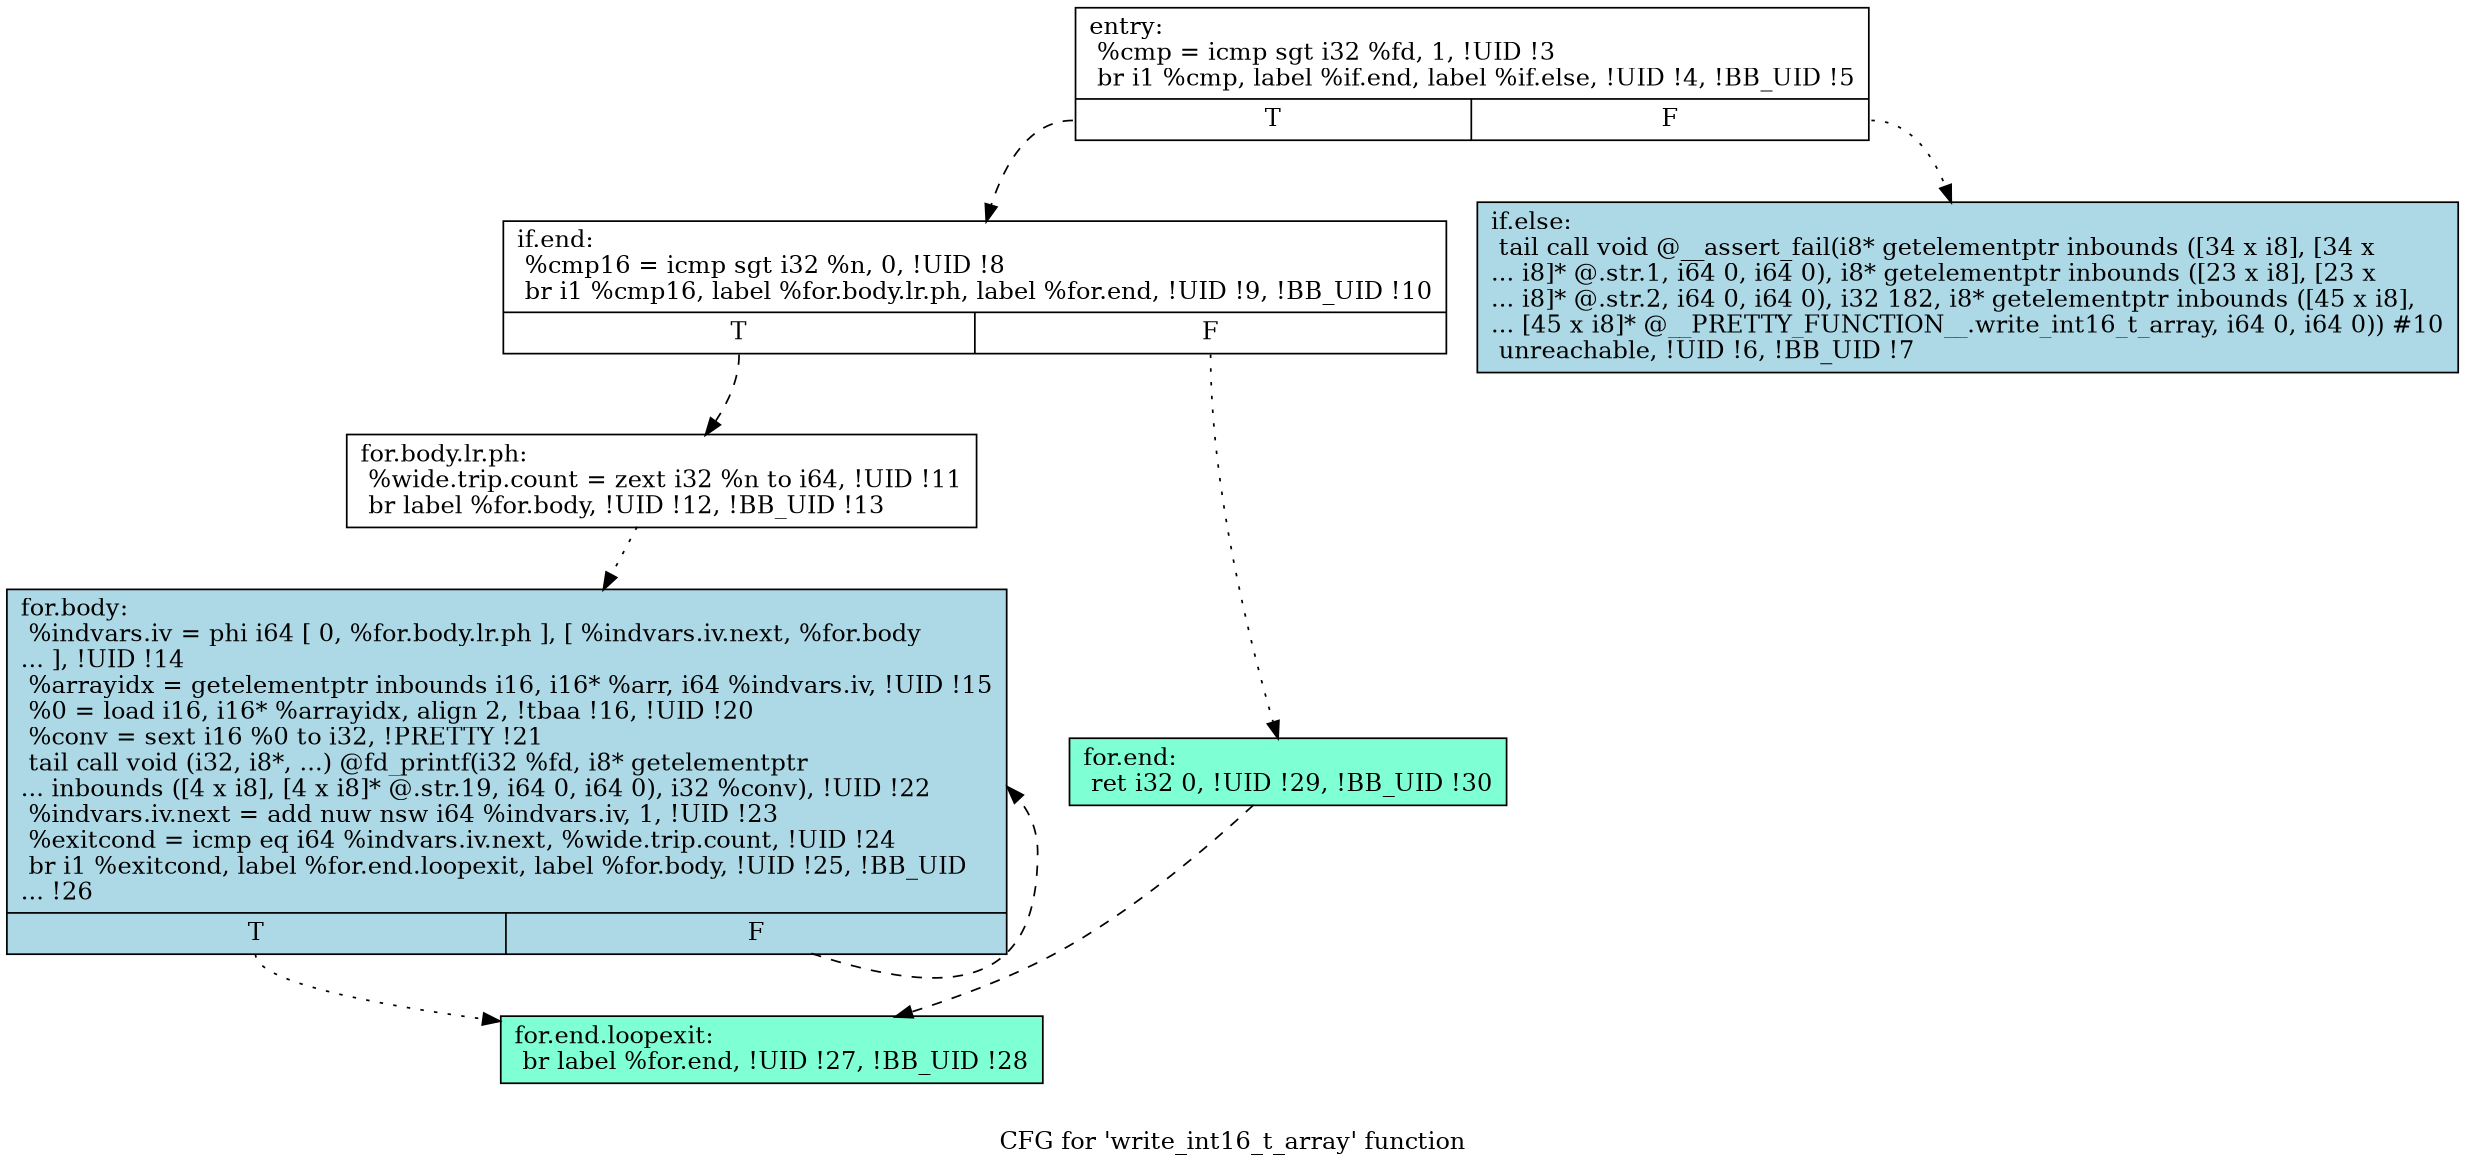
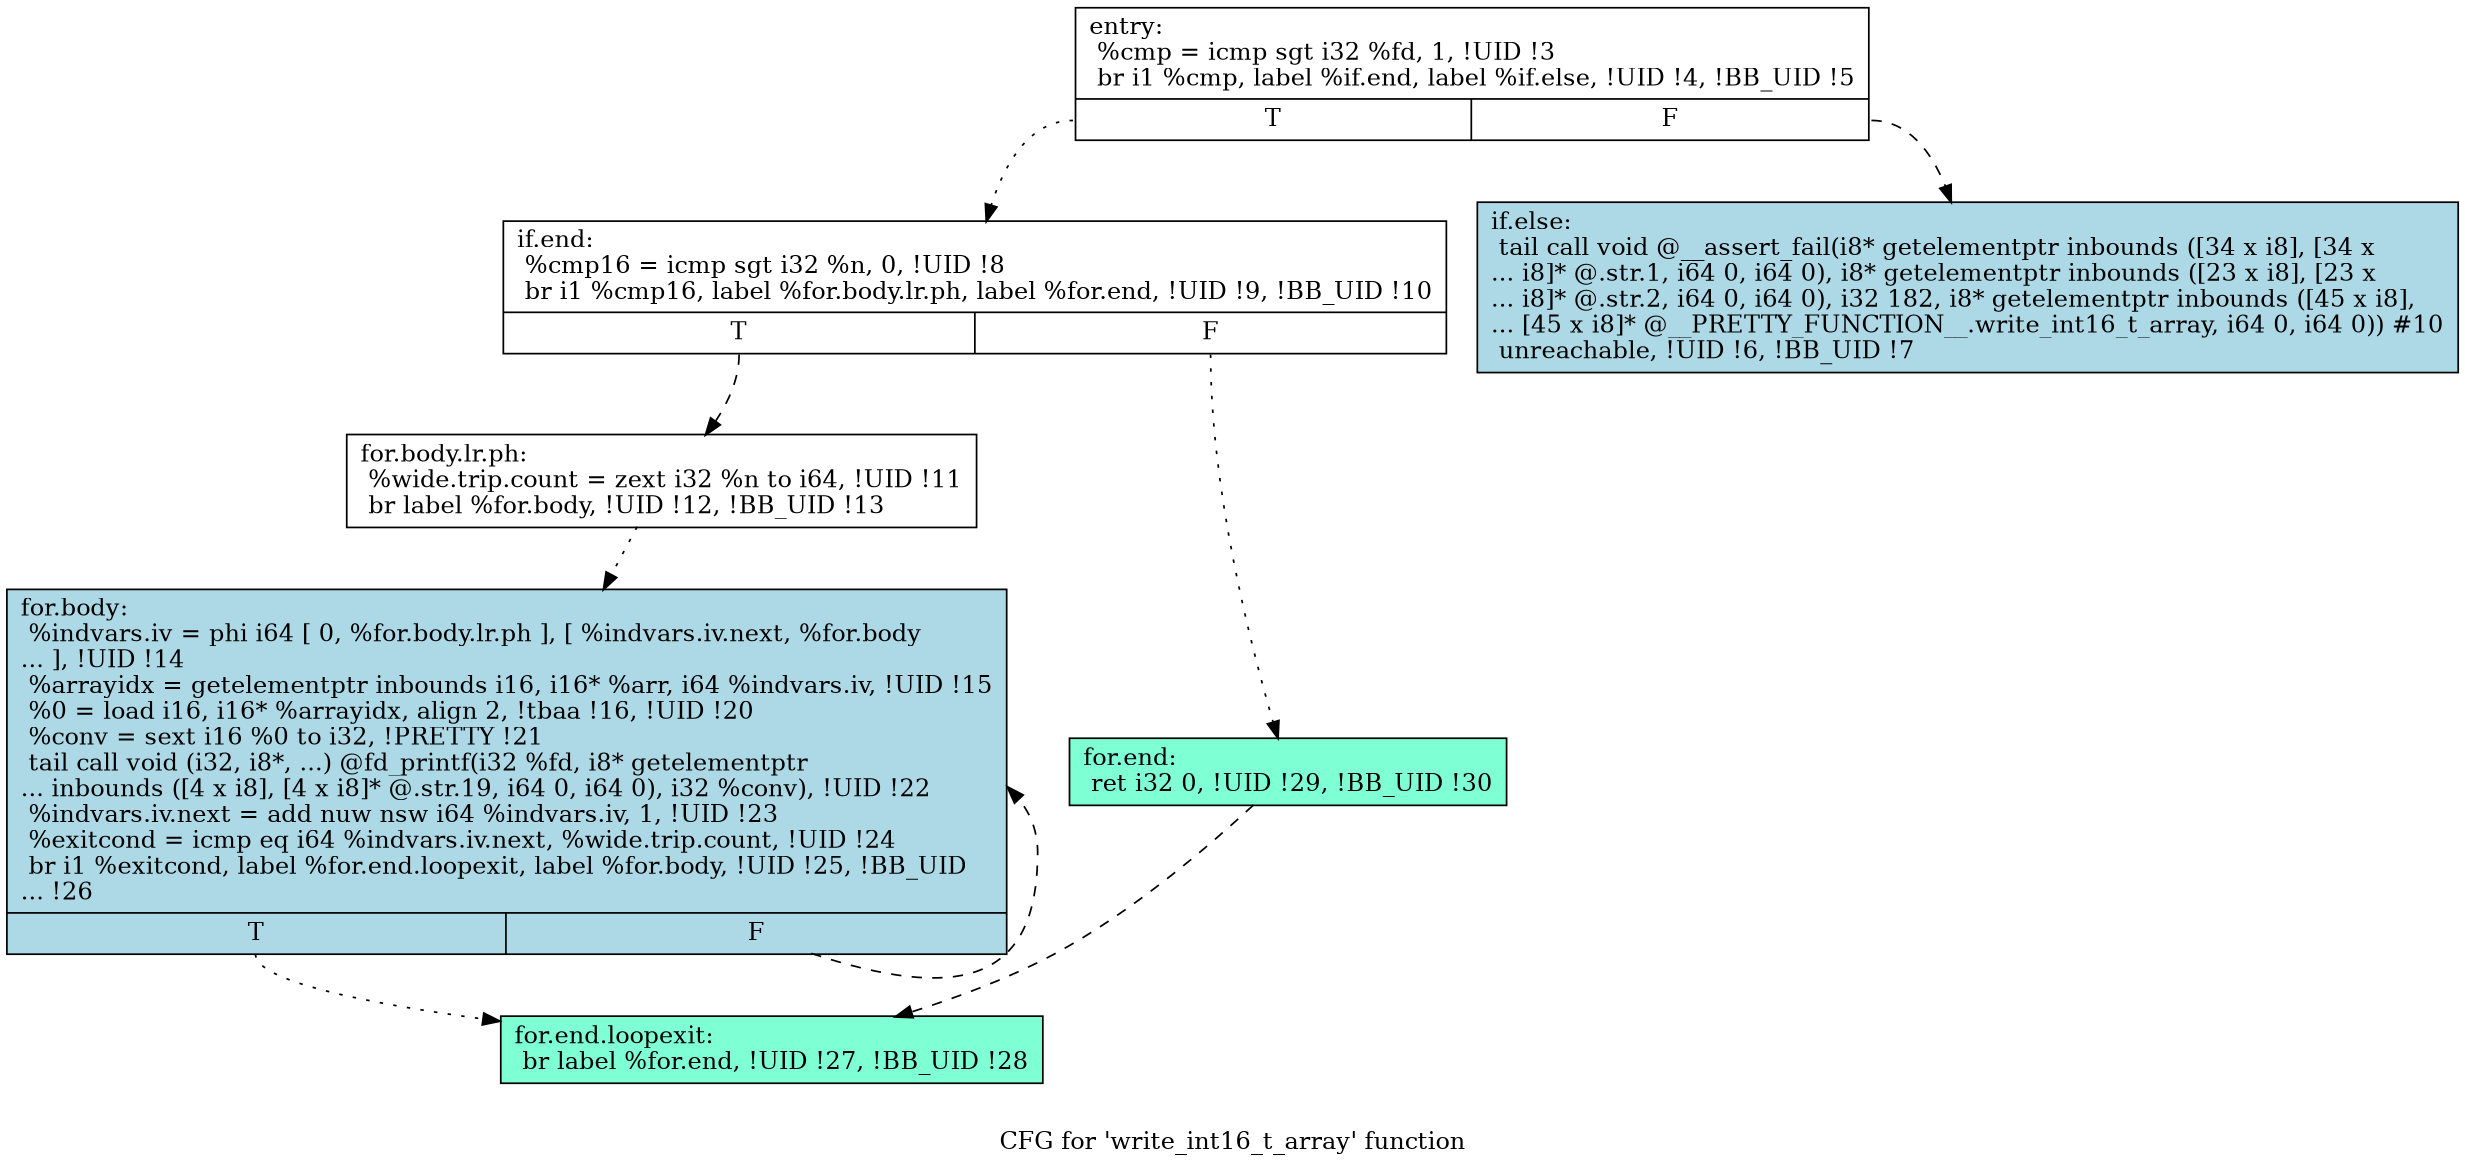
  digraph {
    label="CFG for 'write_int16_t_array' function"
    node [fillcolor=white shape=record style=filled]
    edge [style=dashed tailport=s0]
    n1 [label="{entry:\l  %cmp = icmp sgt i32 %fd, 1, !UID !3\l  br i1 %cmp, label %if.end, label %if.else, !UID !4, !BB_UID !5\l|{<s0>T|<s1>F}}"]
    n2 [label="{if.end:                                           \l  %cmp16 = icmp sgt i32 %n, 0, !UID !8\l  br i1 %cmp16, label %for.body.lr.ph, label %for.end, !UID !9, !BB_UID !10\l|{<s0>T|<s1>F}}"]
    n3 [fillcolor=lightblue label="{if.else:                                          \l  tail call void @__assert_fail(i8* getelementptr inbounds ([34 x i8], [34 x\l... i8]* @.str.1, i64 0, i64 0), i8* getelementptr inbounds ([23 x i8], [23 x\l... i8]* @.str.2, i64 0, i64 0), i32 182, i8* getelementptr inbounds ([45 x i8],\l... [45 x i8]* @__PRETTY_FUNCTION__.write_int16_t_array, i64 0, i64 0)) #10\l  unreachable, !UID !6, !BB_UID !7\l}"]
    n4 [label="{for.body.lr.ph:                                   \l  %wide.trip.count = zext i32 %n to i64, !UID !11\l  br label %for.body, !UID !12, !BB_UID !13\l}"]
    n5 [fillcolor=aquamarine label="{for.end:                                          \l  ret i32 0, !UID !29, !BB_UID !30\l}"]
    n6 [fillcolor=lightblue label="{for.body:                                         \l  %indvars.iv = phi i64 [ 0, %for.body.lr.ph ], [ %indvars.iv.next, %for.body\l... ], !UID !14\l  %arrayidx = getelementptr inbounds i16, i16* %arr, i64 %indvars.iv, !UID !15\l  %0 = load i16, i16* %arrayidx, align 2, !tbaa !16, !UID !20\l  %conv = sext i16 %0 to i32, !PRETTY !21\l  tail call void (i32, i8*, ...) @fd_printf(i32 %fd, i8* getelementptr\l... inbounds ([4 x i8], [4 x i8]* @.str.19, i64 0, i64 0), i32 %conv), !UID !22\l  %indvars.iv.next = add nuw nsw i64 %indvars.iv, 1, !UID !23\l  %exitcond = icmp eq i64 %indvars.iv.next, %wide.trip.count, !UID !24\l  br i1 %exitcond, label %for.end.loopexit, label %for.body, !UID !25, !BB_UID\l... !26\l|{<s0>T|<s1>F}}"]
    n7 [fillcolor=aquamarine label="{for.end.loopexit:                                 \l  br label %for.end, !UID !27, !BB_UID !28\l}"]
-   n1 -> n2
-   n1 -> n3 [style=dotted tailport=s1]
+   n1 -> n2 [style=dotted]
+   n1 -> n3 [tailport=s1]
    n2 -> n4
    n2 -> n5 [style=dotted tailport=s1]
    n4 -> n6 [style=dotted]
    n5 -> n7
    n6 -> n6 [tailport=s1]
    n6 -> n7 [style=dotted]
  }
